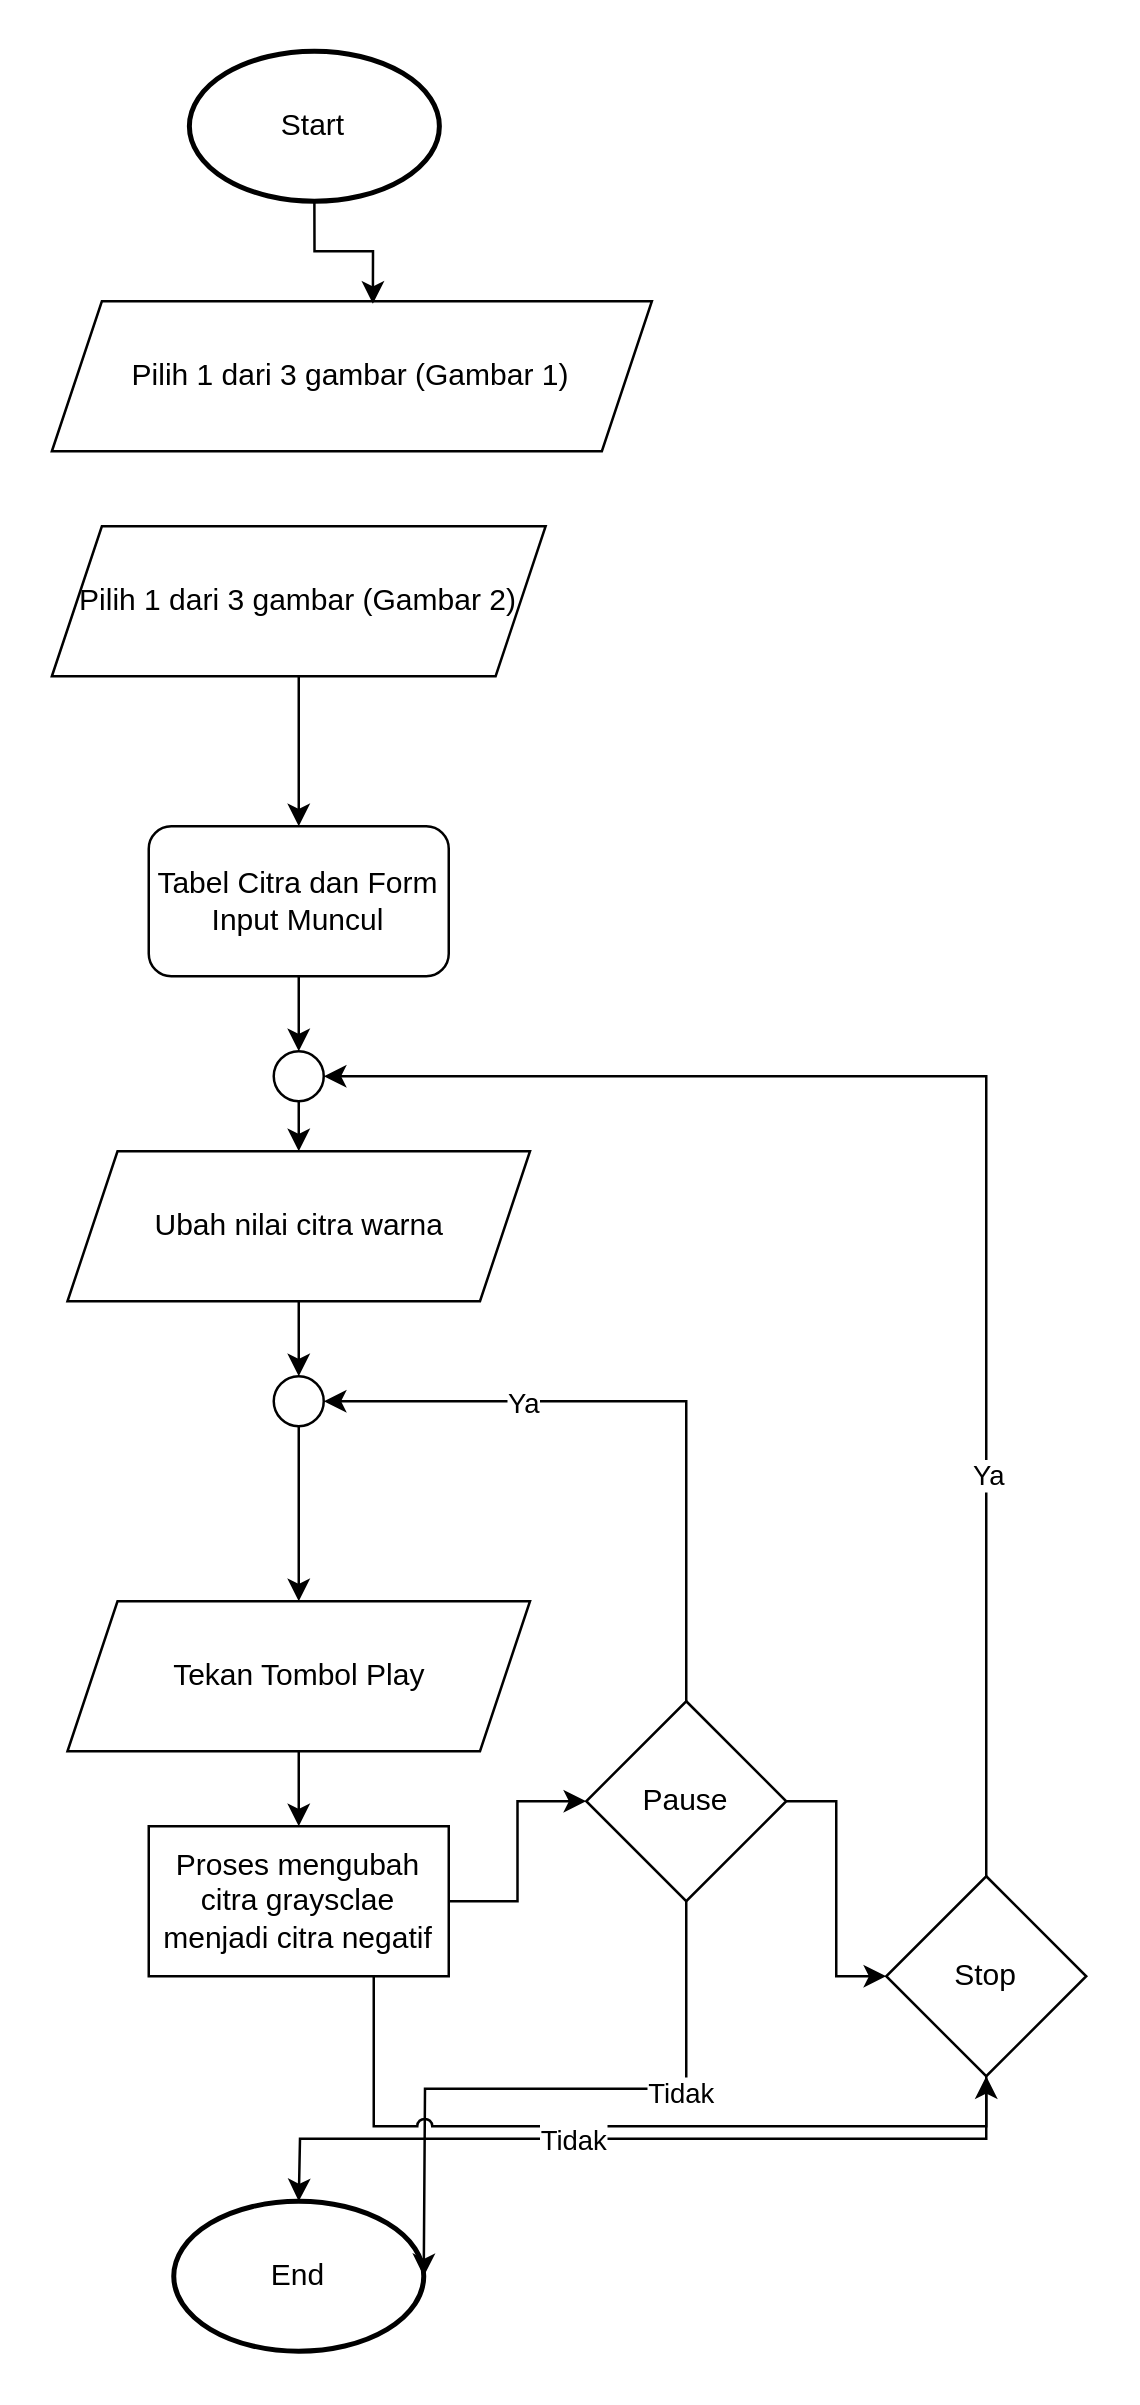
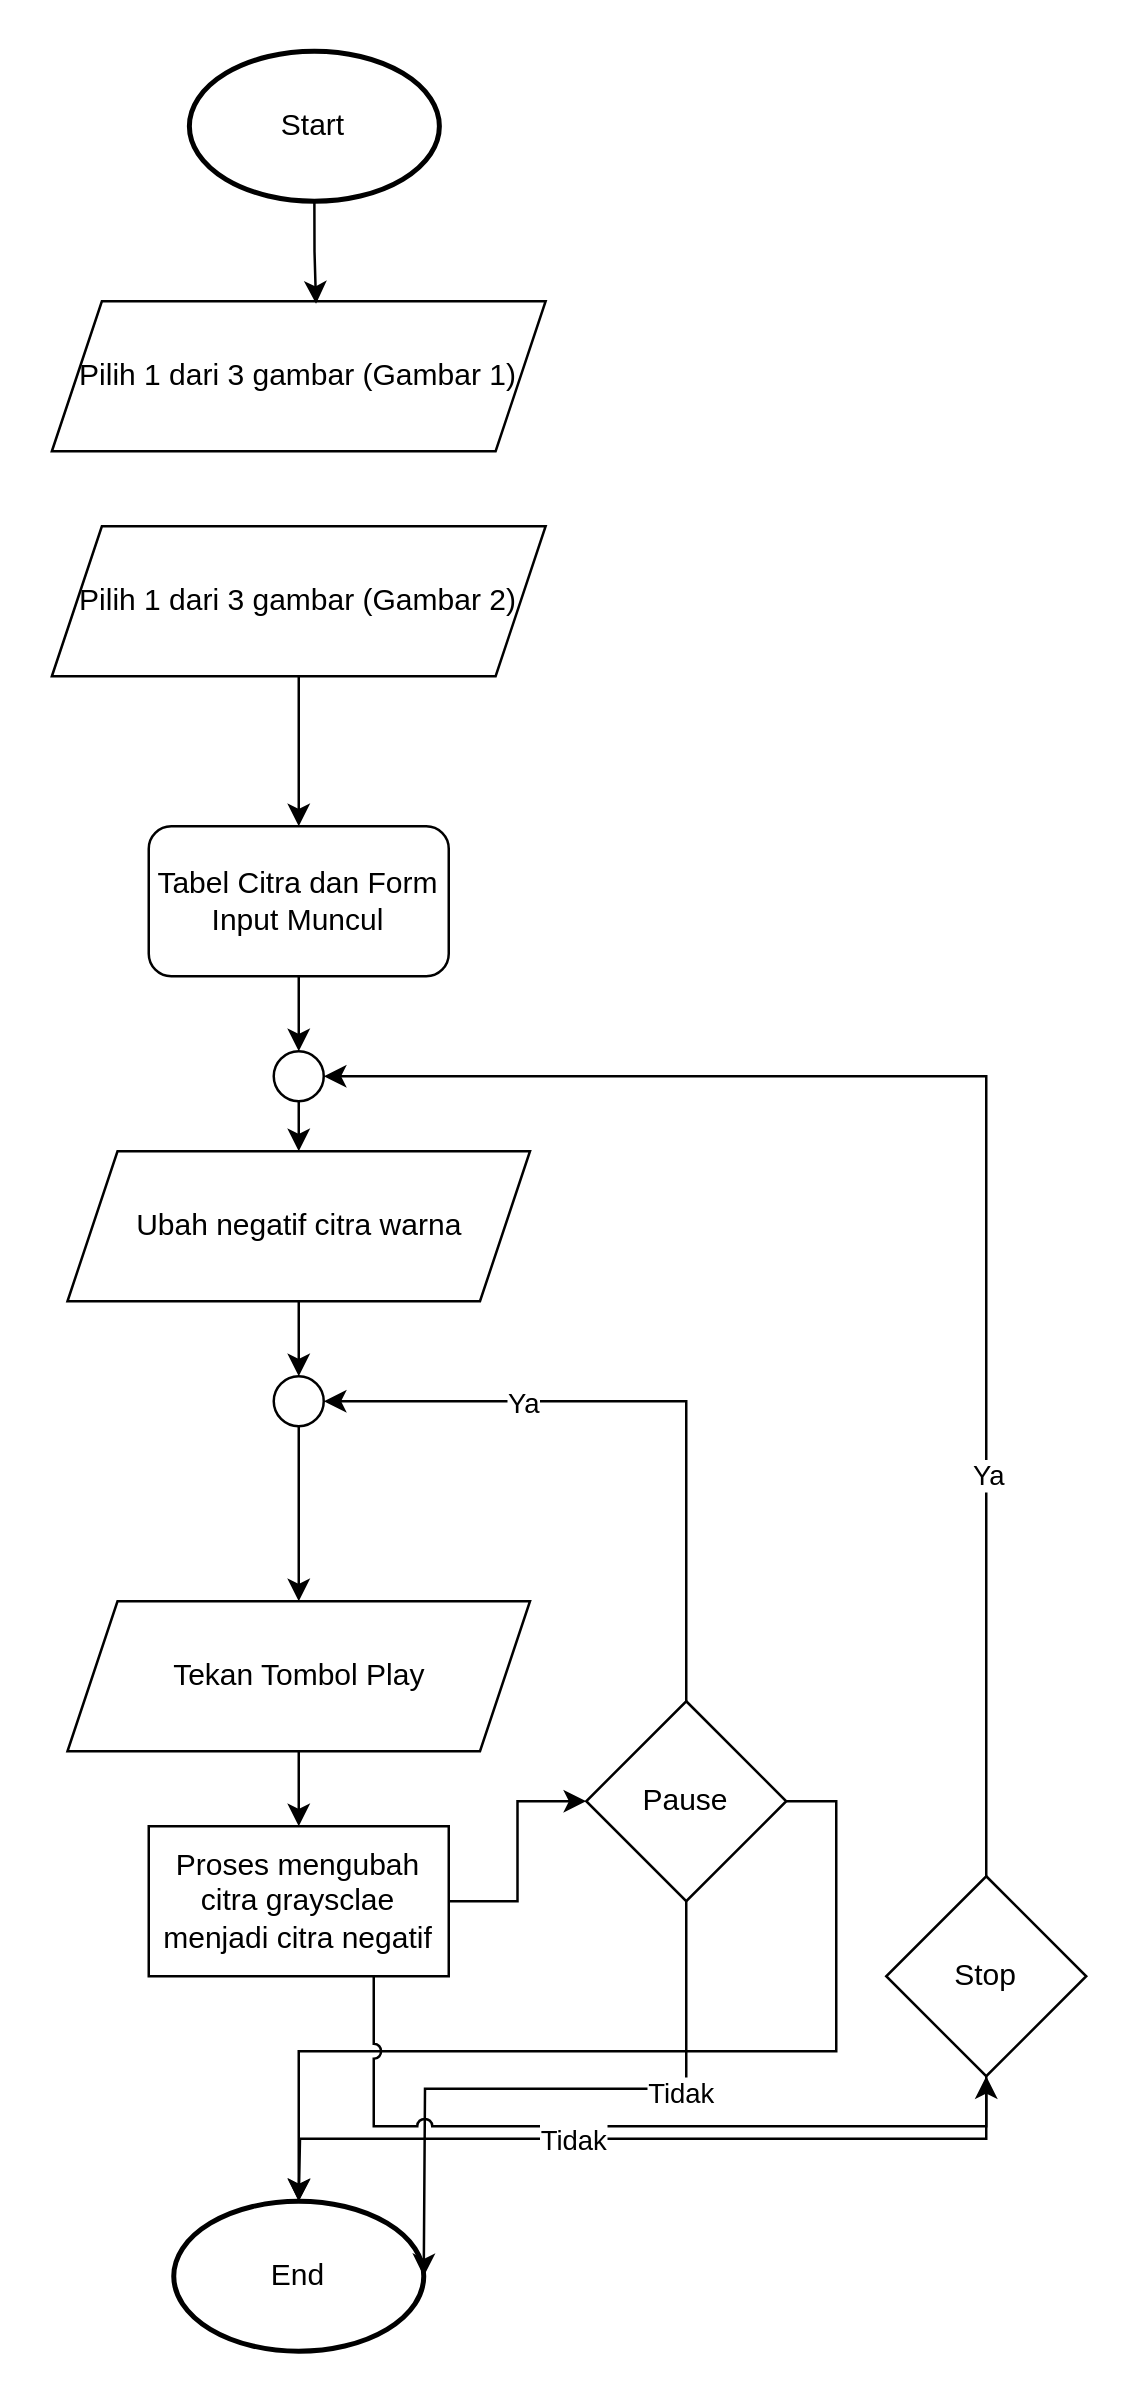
  <mxCell id="0" />
  <mxCell id="1" parent="0" />
  <mxCell id="2" value="Start" style="strokeWidth=2;html=1;shape=mxgraph.flowchart.start_1;whiteSpace=wrap;" vertex="1" parent="1"><mxGeometry x="75.25" y="20" width="100" height="60" as="geometry" /></mxCell>
  <mxCell id="3" value="End" style="strokeWidth=2;html=1;shape=mxgraph.flowchart.start_1;whiteSpace=wrap;" vertex="1" parent="1"><mxGeometry x="69" y="880" width="100" height="60" as="geometry" /></mxCell>
  <mxCell id="4" style="edgeStyle=orthogonalEdgeStyle;rounded=0;orthogonalLoop=1;jettySize=auto;html=1;exitX=0.5;exitY=1;exitDx=0;exitDy=0;entryX=0.5;entryY=0;entryDx=0;entryDy=0;" edge="1" parent="1" source="5" target="8"><mxGeometry relative="1" as="geometry" /></mxCell>
  <mxCell id="5" value="Pilih 1 dari 3 gambar (Gambar 2)" style="shape=parallelogram;perimeter=parallelogramPerimeter;whiteSpace=wrap;html=1;fixedSize=1;" vertex="1" parent="1"><mxGeometry x="20.25" y="210" width="197.5" height="60" as="geometry" /></mxCell>
  <mxCell id="6" style="edgeStyle=orthogonalEdgeStyle;rounded=0;orthogonalLoop=1;jettySize=auto;html=1;entryX=0.5;entryY=0;entryDx=0;entryDy=0;exitX=0.5;exitY=1;exitDx=0;exitDy=0;" edge="1" parent="1" source="19" target="10"><mxGeometry relative="1" as="geometry"><mxPoint x="124" y="420" as="sourcePoint" /></mxGeometry></mxCell>
  <mxCell id="7" style="edgeStyle=orthogonalEdgeStyle;rounded=0;orthogonalLoop=1;jettySize=auto;html=1;exitX=0.5;exitY=1;exitDx=0;exitDy=0;entryX=0.5;entryY=0;entryDx=0;entryDy=0;" edge="1" parent="1" source="8" target="19"><mxGeometry relative="1" as="geometry" /></mxCell>
  <mxCell id="8" value="Tabel Citra dan Form Input Muncul" style="whiteSpace=wrap;html=1;rounded=1;" vertex="1" parent="1"><mxGeometry x="59" y="330" width="120" height="60" as="geometry" /></mxCell>
  <mxCell id="9" style="edgeStyle=orthogonalEdgeStyle;rounded=0;orthogonalLoop=1;jettySize=auto;html=1;exitX=0.5;exitY=1;exitDx=0;exitDy=0;entryX=0.5;entryY=0;entryDx=0;entryDy=0;" edge="1" parent="1" source="10" target="23"><mxGeometry relative="1" as="geometry" /></mxCell>
- <mxCell id="10" value="Ubah nilai citra warna" style="shape=parallelogram;perimeter=parallelogramPerimeter;whiteSpace=wrap;html=1;fixedSize=1;" vertex="1" parent="1"><mxGeometry x="26.5" y="460" width="185" height="60" as="geometry" /></mxCell>
+ <mxCell id="10" value="Ubah negatif citra warna" style="shape=parallelogram;perimeter=parallelogramPerimeter;whiteSpace=wrap;html=1;fixedSize=1;" vertex="1" parent="1"><mxGeometry x="26.5" y="460" width="185" height="60" as="geometry" /></mxCell>
  <mxCell id="11" style="edgeStyle=orthogonalEdgeStyle;rounded=0;orthogonalLoop=1;jettySize=auto;html=1;exitX=0.5;exitY=1;exitDx=0;exitDy=0;entryX=0.5;entryY=0;entryDx=0;entryDy=0;" edge="1" parent="1" source="12" target="14"><mxGeometry relative="1" as="geometry" /></mxCell>
  <mxCell id="12" value="Tekan Tombol Play" style="shape=parallelogram;perimeter=parallelogramPerimeter;whiteSpace=wrap;html=1;fixedSize=1;" vertex="1" parent="1"><mxGeometry x="26.5" y="640" width="185" height="60" as="geometry" /></mxCell>
  <mxCell id="13" style="edgeStyle=orthogonalEdgeStyle;rounded=0;orthogonalLoop=1;jettySize=auto;html=1;exitX=1;exitY=0.5;exitDx=0;exitDy=0;entryX=0;entryY=0.5;entryDx=0;entryDy=0;" edge="1" parent="1" source="14" target="18"><mxGeometry relative="1" as="geometry"><mxPoint x="254" y="660" as="targetPoint" /></mxGeometry></mxCell>
  <mxCell id="14" value="Proses mengubah citra graysclae menjadi citra negatif" style="rounded=0;whiteSpace=wrap;html=1;" vertex="1" parent="1"><mxGeometry x="59" y="730" width="120" height="60" as="geometry" /></mxCell>
  <mxCell id="15" style="edgeStyle=orthogonalEdgeStyle;rounded=0;orthogonalLoop=1;jettySize=auto;html=1;exitX=0.5;exitY=0;exitDx=0;exitDy=0;entryX=1;entryY=0.5;entryDx=0;entryDy=0;" edge="1" parent="1" source="18" target="23"><mxGeometry relative="1" as="geometry" /></mxCell>
  <mxCell id="16" value="Ya" style="edgeLabel;html=1;align=center;verticalAlign=middle;resizable=0;points=[];" vertex="1" connectable="0" parent="15"><mxGeometry x="0.402" relative="1" as="geometry"><mxPoint as="offset" /></mxGeometry></mxCell>
- <mxCell id="17" style="edgeStyle=orthogonalEdgeStyle;rounded=0;orthogonalLoop=1;jettySize=auto;html=1;exitX=1;exitY=0.5;exitDx=0;exitDy=0;entryX=0;entryY=0.5;entryDx=0;entryDy=0;" edge="1" parent="1" source="18" target="26"><mxGeometry relative="1" as="geometry" /></mxCell>
+ <mxCell id="17" style="edgeStyle=orthogonalEdgeStyle;rounded=0;orthogonalLoop=1;jettySize=auto;html=1;exitX=1;exitY=0.5;exitDx=0;exitDy=0;" edge="1" parent="1" source="18" target="3"><mxGeometry relative="1" as="geometry" /></mxCell>
  <mxCell id="18" value="Pause" style="rhombus;whiteSpace=wrap;html=1;" vertex="1" parent="1"><mxGeometry x="234" y="680" width="80" height="80" as="geometry" /></mxCell>
  <mxCell id="19" value="" style="ellipse;whiteSpace=wrap;html=1;aspect=fixed;" vertex="1" parent="1"><mxGeometry x="109" y="420" width="20" height="20" as="geometry" /></mxCell>
  <mxCell id="20" style="edgeStyle=orthogonalEdgeStyle;rounded=0;orthogonalLoop=1;jettySize=auto;html=1;exitX=0.5;exitY=1;exitDx=0;exitDy=0;entryX=1;entryY=0.5;entryDx=0;entryDy=0;entryPerimeter=0;" edge="1" parent="1" source="18"><mxGeometry relative="1" as="geometry"><mxPoint x="169" y="910" as="targetPoint" /></mxGeometry></mxCell>
  <mxCell id="21" value="Tidak" style="edgeLabel;html=1;align=center;verticalAlign=middle;resizable=0;points=[];" vertex="1" connectable="0" parent="20"><mxGeometry x="-0.388" y="1" relative="1" as="geometry"><mxPoint as="offset" /></mxGeometry></mxCell>
  <mxCell id="22" style="edgeStyle=orthogonalEdgeStyle;rounded=0;orthogonalLoop=1;jettySize=auto;html=1;exitX=0.5;exitY=1;exitDx=0;exitDy=0;entryX=0.5;entryY=0;entryDx=0;entryDy=0;" edge="1" parent="1" source="23" target="12"><mxGeometry relative="1" as="geometry" /></mxCell>
  <mxCell id="23" value="" style="ellipse;whiteSpace=wrap;html=1;aspect=fixed;" vertex="1" parent="1"><mxGeometry x="109" y="550" width="20" height="20" as="geometry" /></mxCell>
  <mxCell id="24" style="edgeStyle=orthogonalEdgeStyle;rounded=0;orthogonalLoop=1;jettySize=auto;html=1;exitX=0.5;exitY=0;exitDx=0;exitDy=0;entryX=1;entryY=0.5;entryDx=0;entryDy=0;" edge="1" parent="1" source="26" target="19"><mxGeometry relative="1" as="geometry" /></mxCell>
  <mxCell id="25" value="Ya" style="edgeLabel;html=1;align=center;verticalAlign=middle;resizable=0;points=[];" vertex="1" connectable="0" parent="24"><mxGeometry x="-0.451" relative="1" as="geometry"><mxPoint as="offset" /></mxGeometry></mxCell>
  <mxCell id="26" value="Stop" style="rhombus;whiteSpace=wrap;html=1;" vertex="1" parent="1"><mxGeometry x="354" y="750" width="80" height="80" as="geometry" /></mxCell>
  <mxCell id="27" style="edgeStyle=orthogonalEdgeStyle;rounded=0;orthogonalLoop=1;jettySize=auto;html=1;exitX=0.75;exitY=1;exitDx=0;exitDy=0;entryX=0.5;entryY=1;entryDx=0;entryDy=0;jumpStyle=arc;" edge="1" parent="1" source="14" target="26"><mxGeometry relative="1" as="geometry"><mxPoint x="179" y="730" as="sourcePoint" /><mxPoint x="432.64" y="740.52" as="targetPoint" /></mxGeometry></mxCell>
  <mxCell id="28" style="edgeStyle=orthogonalEdgeStyle;rounded=0;orthogonalLoop=1;jettySize=auto;html=1;exitX=0.5;exitY=1;exitDx=0;exitDy=0;entryX=0.5;entryY=0;entryDx=0;entryDy=0;entryPerimeter=0;" edge="1" parent="1" source="26"><mxGeometry relative="1" as="geometry"><mxPoint x="119" y="880" as="targetPoint" /></mxGeometry></mxCell>
  <mxCell id="29" value="Tidak" style="edgeLabel;html=1;align=center;verticalAlign=middle;resizable=0;points=[];" vertex="1" connectable="0" parent="28"><mxGeometry x="0.175" relative="1" as="geometry"><mxPoint as="offset" /></mxGeometry></mxCell>
- <mxCell id="30" value="Pilih 1 dari 3 gambar (Gambar 1)" style="shape=parallelogram;perimeter=parallelogramPerimeter;whiteSpace=wrap;html=1;fixedSize=1;" vertex="1" parent="1"><mxGeometry x="20.25" y="120" width="240" height="60" as="geometry" /></mxCell>
+ <mxCell id="30" value="Pilih 1 dari 3 gambar (Gambar 1)" style="shape=parallelogram;perimeter=parallelogramPerimeter;whiteSpace=wrap;html=1;fixedSize=1;" vertex="1" parent="1"><mxGeometry x="20.25" y="120" width="197.5" height="60" as="geometry" /></mxCell>
  <mxCell id="31" style="edgeStyle=orthogonalEdgeStyle;rounded=0;orthogonalLoop=1;jettySize=auto;html=1;exitX=0.5;exitY=1;exitDx=0;exitDy=0;exitPerimeter=0;entryX=0.535;entryY=0.017;entryDx=0;entryDy=0;entryPerimeter=0;" edge="1" parent="1" source="2" target="30"><mxGeometry relative="1" as="geometry" /></mxCell>
